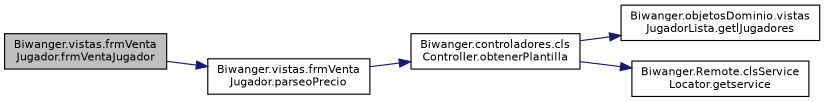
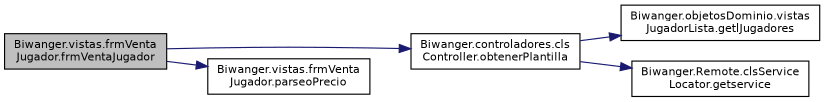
  digraph {
    rankdir=LR
    node [color=black fillcolor=white fontname=Helvetica fontsize=10 shape=record style=filled]
    edge [color=midnightblue fontname=Helvetica fontsize=10 labelfontname=Helvetica labelfontsize=10 style=solid]
    n1 [fillcolor=grey75 fontcolor=black height=0.2 label="Biwanger.vistas.frmVenta\lJugador.frmVentaJugador" width=0.4]
    n2 [height=0.2 label="Biwanger.controladores.cls\lController.obtenerPlantilla" width=0.4]
    n3 [height=0.2 label="Biwanger.vistas.frmVenta\lJugador.parseoPrecio" width=0.4]
    n4 [height=0.2 label="Biwanger.objetosDominio.vistas\lJugadorLista.getlJugadores" width=0.4]
    n5 [height=0.2 label="Biwanger.Remote.clsService\lLocator.getservice" width=0.4]
-   n3 -> n2
+   n1 -> n2
    n1 -> n3
    n2 -> n4
    n2 -> n5
  }
